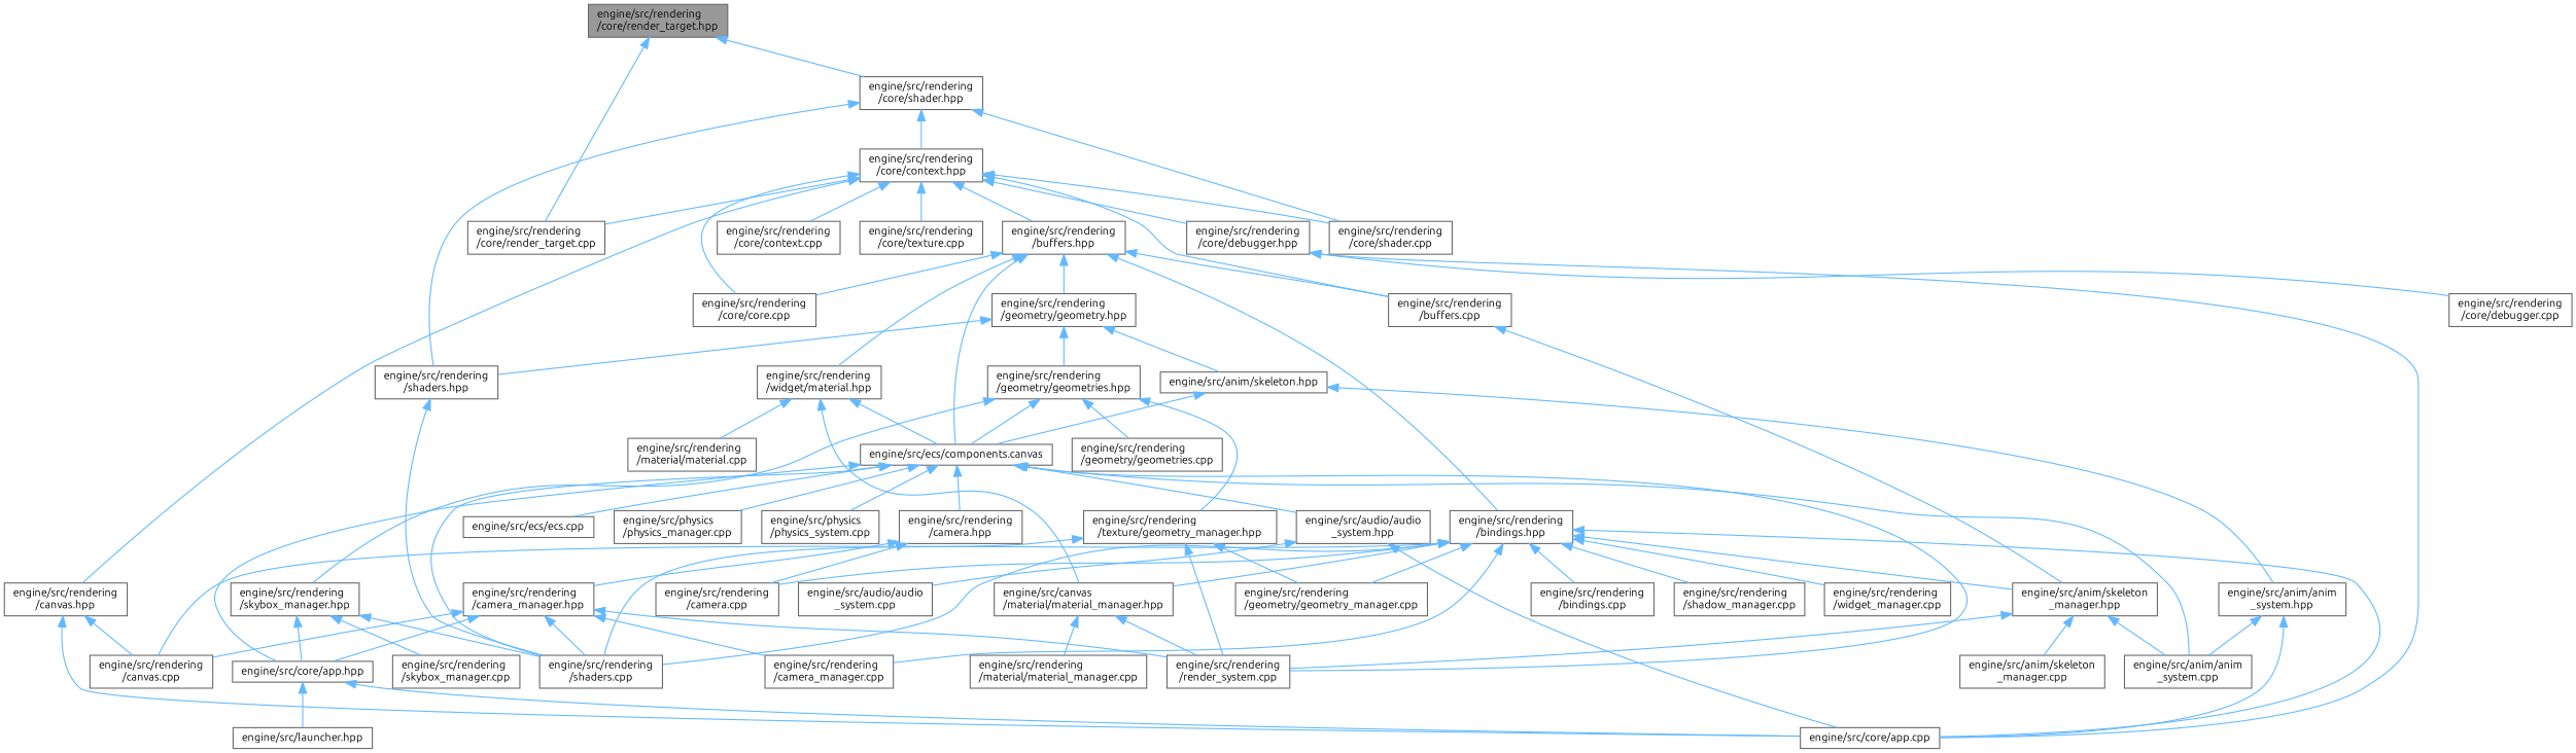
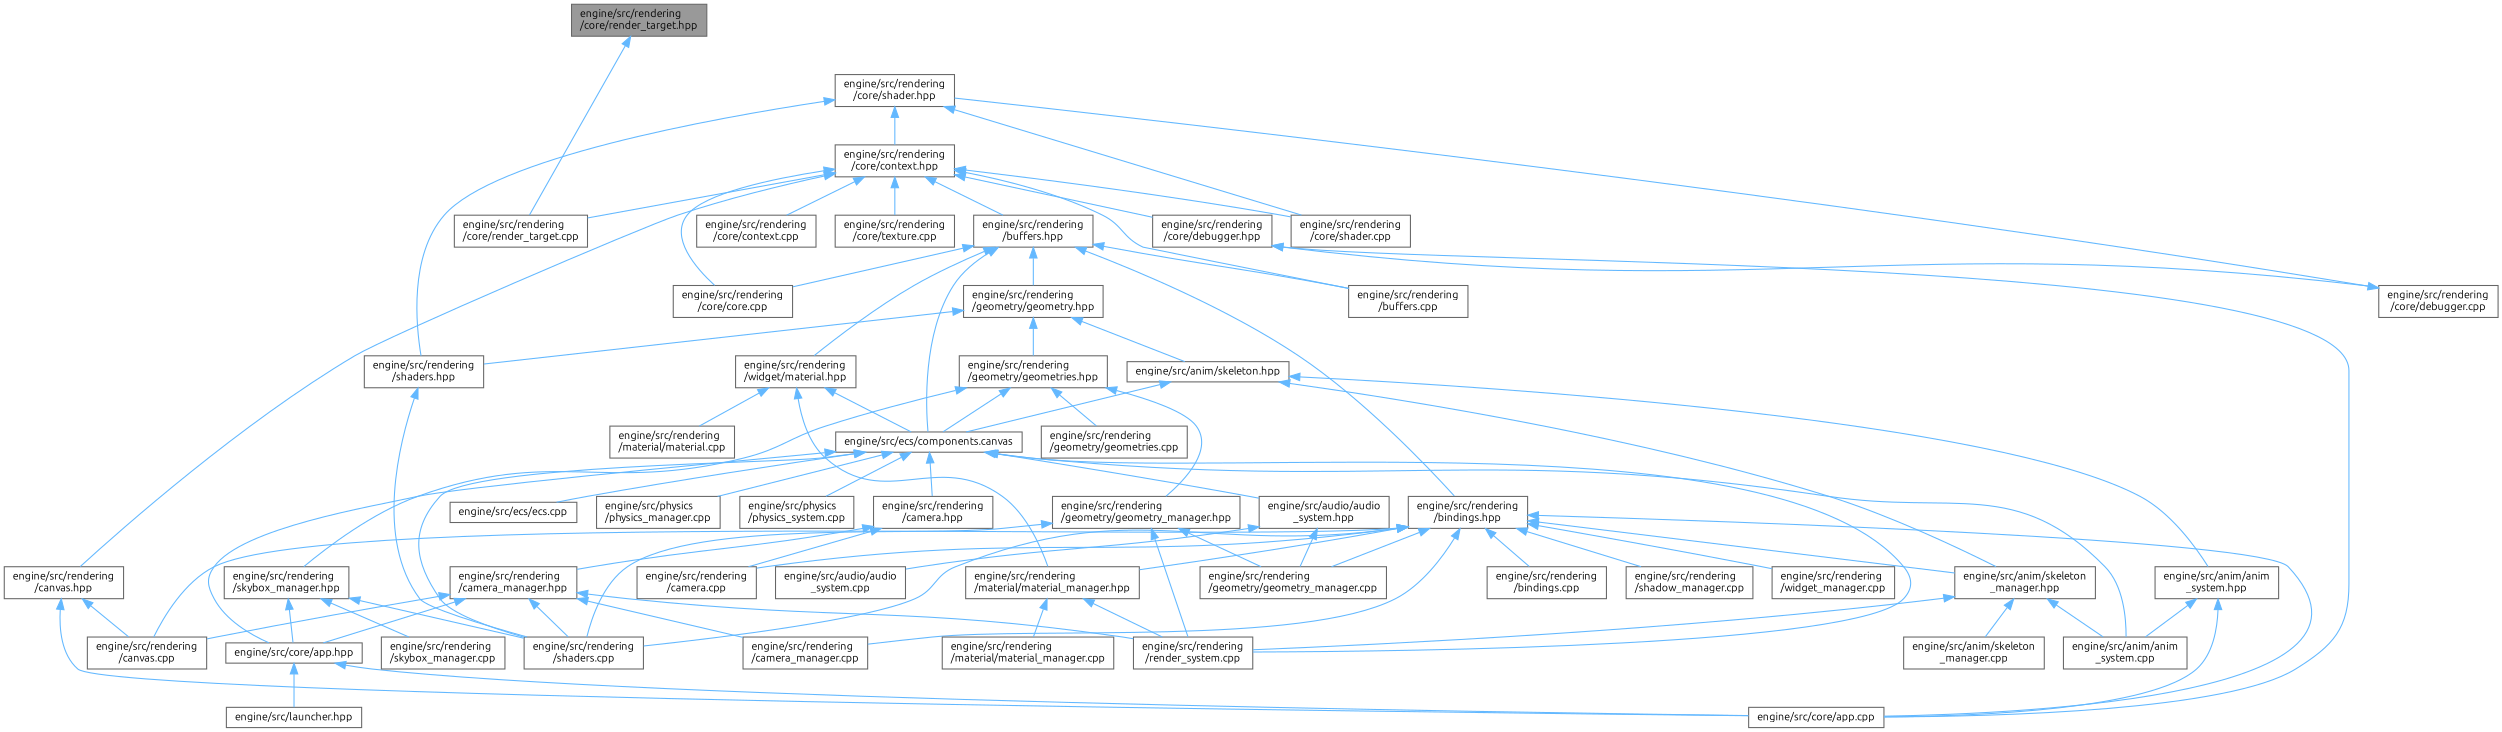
  digraph {
    fontname=Ubuntu
    node [color=grey40 fillcolor=white fontname=Ubuntu fontsize=10 shape=box style=filled]
    edge [color=steelblue1 dir=back fontname=Ubuntu fontsize=10 labelfontname=Helvetica labelfontsize=10 style=solid]
    n1 [color=gray40 fillcolor=grey60 fontcolor=black height=0.2 label="engine/src/rendering\l/core/render_target.hpp" width=0.4]
    n2 [height=0.2 label="engine/src/rendering\l/core/render_target.cpp" width=0.4]
    n3 [height=0.2 label="engine/src/rendering\l/core/shader.hpp" width=0.4]
    n4 [height=0.2 label="engine/src/rendering\l/core/context.hpp" width=0.4]
    n5 [height=0.2 label="engine/src/rendering\l/shaders.hpp" width=0.4]
    n6 [height=0.2 label="engine/src/rendering\l/core/shader.cpp" width=0.4]
    n7 [height=0.2 label="engine/src/rendering\l/buffers.cpp" width=0.4]
    n8 [height=0.2 label="engine/src/rendering\l/buffers.hpp" width=0.4]
    n9 [height=0.2 label="engine/src/rendering\l/canvas.hpp" width=0.4]
    n10 [height=0.2 label="engine/src/rendering\l/core/context.cpp" width=0.4]
    n11 [height=0.2 label="engine/src/rendering\l/core/core.cpp" width=0.4]
    n12 [height=0.2 label="engine/src/rendering\l/core/debugger.hpp" width=0.4]
    n13 [height=0.2 label="engine/src/rendering\l/core/texture.cpp" width=0.4]
    n14 [height=0.2 label="engine/src/rendering\l/shaders.cpp" width=0.4]
    n15 [height=0.2 label="engine/src/ecs/components.canvas" width=0.4]
    n16 [height=0.2 label="engine/src/rendering\l/bindings.hpp" width=0.4]
    n17 [height=0.2 label="engine/src/rendering\l/geometry/geometry.hpp" width=0.4]
    n18 [height=0.2 label="engine/src/rendering\l/widget/material.hpp" width=0.4]
    n19 [height=0.2 label="engine/src/core/app.cpp" width=0.4]
    n20 [height=0.2 label="engine/src/rendering\l/canvas.cpp" width=0.4]
    n21 [height=0.2 label="engine/src/rendering\l/core/debugger.cpp" width=0.4]
    n22 [height=0.2 label="engine/src/anim/anim\l_system.cpp" width=0.4]
    n23 [height=0.2 label="engine/src/audio/audio\l_system.hpp" width=0.4]
    n24 [height=0.2 label="engine/src/core/app.hpp" width=0.4]
    n25 [height=0.2 label="engine/src/ecs/ecs.cpp" width=0.4]
    n26 [height=0.2 label="engine/src/physics\l/physics_manager.cpp" width=0.4]
    n27 [height=0.2 label="engine/src/physics\l/physics_system.cpp" width=0.4]
    n28 [height=0.2 label="engine/src/rendering\l/camera.hpp" width=0.4]
    n29 [height=0.2 label="engine/src/rendering\l/render_system.cpp" width=0.4]
    n30 [height=0.2 label="engine/src/rendering\l/camera.cpp" width=0.4]
    n31 [height=0.2 label="engine/src/rendering\l/camera_manager.cpp" width=0.4]
    n32 [height=0.2 label="engine/src/anim/skeleton\l_manager.hpp" width=0.4]
    n33 [height=0.2 label="engine/src/rendering\l/bindings.cpp" width=0.4]
    n34 [height=0.2 label="engine/src/rendering\l/geometry/geometry_manager.cpp" width=0.4]
-   n35 [height=0.2 label="engine/src/canvas\l/material/material_manager.hpp" width=0.4]
+   n35 [height=0.2 label="engine/src/rendering\l/material/material_manager.hpp" width=0.4]
    n36 [height=0.2 label="engine/src/rendering\l/shadow_manager.cpp" width=0.4]
    n37 [height=0.2 label="engine/src/rendering\l/widget_manager.cpp" width=0.4]
    n38 [height=0.2 label="engine/src/anim/skeleton.hpp" width=0.4]
    n39 [height=0.2 label="engine/src/rendering\l/geometry/geometries.hpp" width=0.4]
    n40 [height=0.2 label="engine/src/rendering\l/material/material.cpp" width=0.4]
    n41 [height=0.2 label="engine/src/audio/audio\l_system.cpp" width=0.4]
    n42 [height=0.2 label="engine/src/launcher.hpp" width=0.4]
    n43 [height=0.2 label="engine/src/rendering\l/camera_manager.hpp" width=0.4]
    n44 [height=0.2 label="engine/src/anim/skeleton\l_manager.cpp" width=0.4]
    n45 [height=0.2 label="engine/src/rendering\l/material/material_manager.cpp" width=0.4]
    n46 [height=0.2 label="engine/src/anim/anim\l_system.hpp" width=0.4]
    n47 [height=0.2 label="engine/src/rendering\l/geometry/geometries.cpp" width=0.4]
-   n48 [height=0.2 label="engine/src/rendering\l/texture/geometry_manager.hpp" width=0.4]
+   n48 [height=0.2 label="engine/src/rendering\l/geometry/geometry_manager.hpp" width=0.4]
    n49 [height=0.2 label="engine/src/rendering\l/skybox_manager.hpp" width=0.4]
    n50 [height=0.2 label="engine/src/rendering\l/skybox_manager.cpp" width=0.4]
    n1 -> n2
-   n1 -> n3
+   n21 -> n3
    n3 -> n4
    n3 -> n5
    n3 -> n6
    n4 -> n2
    n4 -> n6
    n4 -> n7
    n4 -> n8
    n4 -> n9
    n4 -> n10
    n4 -> n11
    n4 -> n12
    n4 -> n13
    n5 -> n14
    n8 -> n7
    n8 -> n11
    n8 -> n15
    n8 -> n16
    n8 -> n17
    n8 -> n18
    n9 -> n19
    n9 -> n20
    n12 -> n19
    n12 -> n21
    n15 -> n14
    n15 -> n22
    n15 -> n23
    n15 -> n24
    n15 -> n25
    n15 -> n26
    n15 -> n27
    n15 -> n28
    n15 -> n29
    n16 -> n14
    n16 -> n19
    n16 -> n20
    n16 -> n30
    n16 -> n31
    n16 -> n32
    n16 -> n33
    n16 -> n34
    n16 -> n35
    n16 -> n36
    n16 -> n37
    n17 -> n5
    n17 -> n38
    n17 -> n39
    n18 -> n15
    n18 -> n35
    n18 -> n40
-   n23 -> n19
+   n23 -> n34
    n23 -> n41
    n24 -> n19
    n24 -> n42
    n28 -> n30
    n28 -> n43
    n32 -> n22
    n32 -> n29
    n32 -> n44
    n35 -> n29
    n35 -> n45
    n38 -> n15
-   n7 -> n32
+   n38 -> n32
    n38 -> n46
    n39 -> n15
    n39 -> n47
    n39 -> n48
    n39 -> n49
    n43 -> n14
    n43 -> n20
    n43 -> n24
    n43 -> n29
    n43 -> n31
    n46 -> n19
    n46 -> n22
    n48 -> n14
    n48 -> n29
    n48 -> n34
    n49 -> n14
    n49 -> n24
    n49 -> n50
  }
